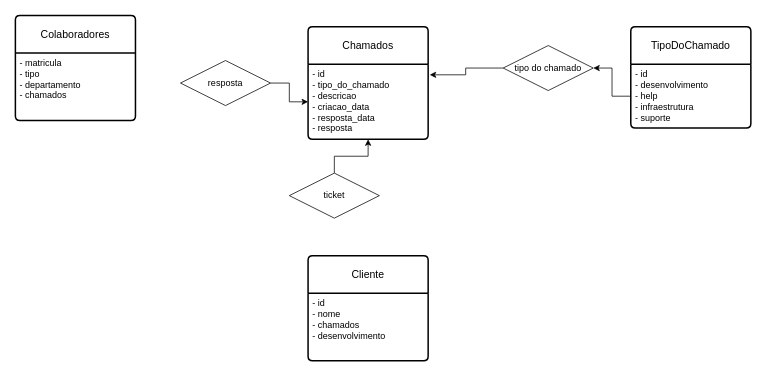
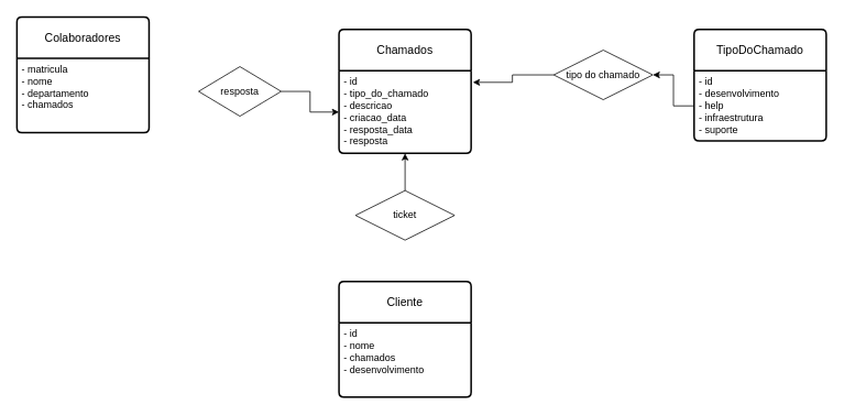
  <mxCell id="0" />
  <mxCell id="1" parent="0" />
  <mxCell id="2" value="Chamados" style="swimlane;childLayout=stackLayout;horizontal=1;startSize=50;horizontalStack=0;rounded=1;fontSize=14;fontStyle=0;strokeWidth=2;resizeParent=0;resizeLast=1;shadow=0;dashed=0;align=center;arcSize=4;whiteSpace=wrap;html=1;" vertex="1" parent="1"><mxGeometry x="410" y="35" width="160" height="150" as="geometry" /></mxCell>
  <mxCell id="3" value="- id&lt;br&gt;- tipo_do_chamado&lt;br&gt;- descricao&lt;br&gt;- criacao_data&lt;br&gt;- resposta_data&lt;br&gt;- resposta" style="align=left;strokeColor=none;fillColor=none;spacingLeft=4;fontSize=12;verticalAlign=top;resizable=0;rotatable=0;part=1;html=1;" vertex="1" parent="2"><mxGeometry y="50" width="160" height="100" as="geometry" /></mxCell>
  <mxCell id="4" value="Colaboradores" style="swimlane;childLayout=stackLayout;horizontal=1;startSize=50;horizontalStack=0;rounded=1;fontSize=14;fontStyle=0;strokeWidth=2;resizeParent=0;resizeLast=1;shadow=0;dashed=0;align=center;arcSize=4;whiteSpace=wrap;html=1;" vertex="1" parent="1"><mxGeometry x="20" y="20" width="160" height="140" as="geometry" /></mxCell>
- <mxCell id="5" value="- matricula&lt;br&gt;- tipo&lt;br&gt;- departamento&lt;br&gt;- chamados" style="align=left;strokeColor=none;fillColor=none;spacingLeft=4;fontSize=12;verticalAlign=top;resizable=0;rotatable=0;part=1;html=1;" vertex="1" parent="4"><mxGeometry y="50" width="160" height="90" as="geometry" /></mxCell>
+ <mxCell id="5" value="- matricula&lt;br&gt;- nome&lt;br&gt;- departamento&lt;br&gt;- chamados" style="align=left;strokeColor=none;fillColor=none;spacingLeft=4;fontSize=12;verticalAlign=top;resizable=0;rotatable=0;part=1;html=1;" vertex="1" parent="4"><mxGeometry y="50" width="160" height="90" as="geometry" /></mxCell>
  <mxCell id="6" style="edgeStyle=orthogonalEdgeStyle;rounded=0;orthogonalLoop=1;jettySize=auto;html=1;" edge="1" parent="1" source="7" target="3"><mxGeometry relative="1" as="geometry" /></mxCell>
- <mxCell id="7" value="ticket" style="shape=rhombus;perimeter=rhombusPerimeter;whiteSpace=wrap;html=1;align=center;" vertex="1" parent="1"><mxGeometry x="385" y="230" width="120" height="60" as="geometry" /></mxCell>
+ <mxCell id="7" value="ticket" style="shape=rhombus;perimeter=rhombusPerimeter;whiteSpace=wrap;html=1;align=center;" vertex="1" parent="1"><mxGeometry x="430" y="230" width="120" height="60" as="geometry" /></mxCell>
  <mxCell id="8" value="Cliente" style="swimlane;childLayout=stackLayout;horizontal=1;startSize=50;horizontalStack=0;rounded=1;fontSize=14;fontStyle=0;strokeWidth=2;resizeParent=0;resizeLast=1;shadow=0;dashed=0;align=center;arcSize=4;whiteSpace=wrap;html=1;" vertex="1" parent="1"><mxGeometry x="410" y="340" width="160" height="140" as="geometry" /></mxCell>
  <mxCell id="9" value="- id&lt;br&gt;- nome&lt;br&gt;- chamados&lt;br&gt;- desenvolvimento" style="align=left;strokeColor=none;fillColor=none;spacingLeft=4;fontSize=12;verticalAlign=top;resizable=0;rotatable=0;part=1;html=1;" vertex="1" parent="8"><mxGeometry y="50" width="160" height="90" as="geometry" /></mxCell>
  <mxCell id="10" style="edgeStyle=orthogonalEdgeStyle;rounded=0;orthogonalLoop=1;jettySize=auto;html=1;entryX=0;entryY=0.5;entryDx=0;entryDy=0;" edge="1" parent="1" source="11" target="3"><mxGeometry relative="1" as="geometry" /></mxCell>
- <mxCell id="11" value="resposta" style="shape=rhombus;perimeter=rhombusPerimeter;whiteSpace=wrap;html=1;align=center;" vertex="1" parent="1"><mxGeometry x="240" y="80" width="120" height="60" as="geometry" /></mxCell>
+ <mxCell id="11" value="resposta" style="shape=rhombus;perimeter=rhombusPerimeter;whiteSpace=wrap;html=1;align=center;" vertex="1" parent="1"><mxGeometry x="240" y="80" width="100" height="60" as="geometry" /></mxCell>
  <mxCell id="12" value="TipoDoChamado" style="swimlane;childLayout=stackLayout;horizontal=1;startSize=50;horizontalStack=0;rounded=1;fontSize=14;fontStyle=0;strokeWidth=2;resizeParent=0;resizeLast=1;shadow=0;dashed=0;align=center;arcSize=4;whiteSpace=wrap;html=1;" vertex="1" parent="1"><mxGeometry x="840" y="35" width="160" height="135" as="geometry" /></mxCell>
  <mxCell id="13" value="- id&lt;br&gt;- desenvolvimento&lt;br&gt;- help&lt;br&gt;- infraestrutura&lt;br&gt;- suporte" style="align=left;strokeColor=none;fillColor=none;spacingLeft=4;fontSize=12;verticalAlign=top;resizable=0;rotatable=0;part=1;html=1;" vertex="1" parent="12"><mxGeometry y="50" width="160" height="85" as="geometry" /></mxCell>
  <mxCell id="14" value="tipo do chamado" style="shape=rhombus;perimeter=rhombusPerimeter;whiteSpace=wrap;html=1;align=center;" vertex="1" parent="1"><mxGeometry x="670" y="60" width="120" height="60" as="geometry" /></mxCell>
  <mxCell id="15" style="edgeStyle=orthogonalEdgeStyle;rounded=0;orthogonalLoop=1;jettySize=auto;html=1;" edge="1" parent="1" source="13" target="14"><mxGeometry relative="1" as="geometry" /></mxCell>
  <mxCell id="16" style="edgeStyle=orthogonalEdgeStyle;rounded=0;orthogonalLoop=1;jettySize=auto;html=1;entryX=1.013;entryY=0.14;entryDx=0;entryDy=0;entryPerimeter=0;" edge="1" parent="1" source="14" target="3"><mxGeometry relative="1" as="geometry" /></mxCell>
